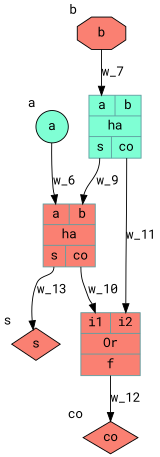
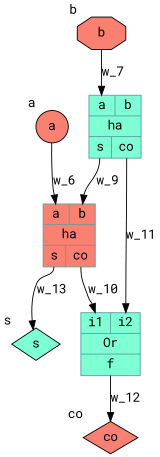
  digraph {
    fontname="Roboto Mono"
    rankdir=TB
    node [fillcolor=aquamarine fontname="Roboto Mono" shape=record style=filled]
    edge [fontname="Roboto Mono"]
    n1 [color=cadetblue label="{ {<a>a|<b>b}| ha | {<s>s|<co>co} }"]
    n2 [color=cadetblue fillcolor=salmon label="{ {<a>a|<b>b}| ha | {<s>s|<co>co} }"]
-   n3 [color=cadetblue fillcolor=salmon label="{ {<i1>i1|<i2>i2}| Or | {<f>f} }"]
-   s [fillcolor=salmon shape=diamond xlabel=s]
+   n3 [color=cadetblue label="{ {<i1>i1|<i2>i2}| Or | {<f>f} }"]
+   s [shape=diamond xlabel=s]
    co [fillcolor=salmon shape=diamond xlabel=co]
-   a [shape=circle xlabel=a]
+   a [fillcolor=salmon shape=circle xlabel=a]
    b [fillcolor=salmon shape=octagon xlabel=b]
    n1 -> n2 [headport=b label=w_9 tailport=s]
    n1 -> n3 [headport=i2 label=w_11 tailport=co]
    n2 -> n3 [headport=i1 label=w_10 tailport=co]
    n2 -> s [label=w_13 tailport=s]
    n3 -> co [label=w_12 tailport=f]
    a -> n2 [headport=a label=w_6]
    b -> n1 [headport=a label=w_7]
  }
